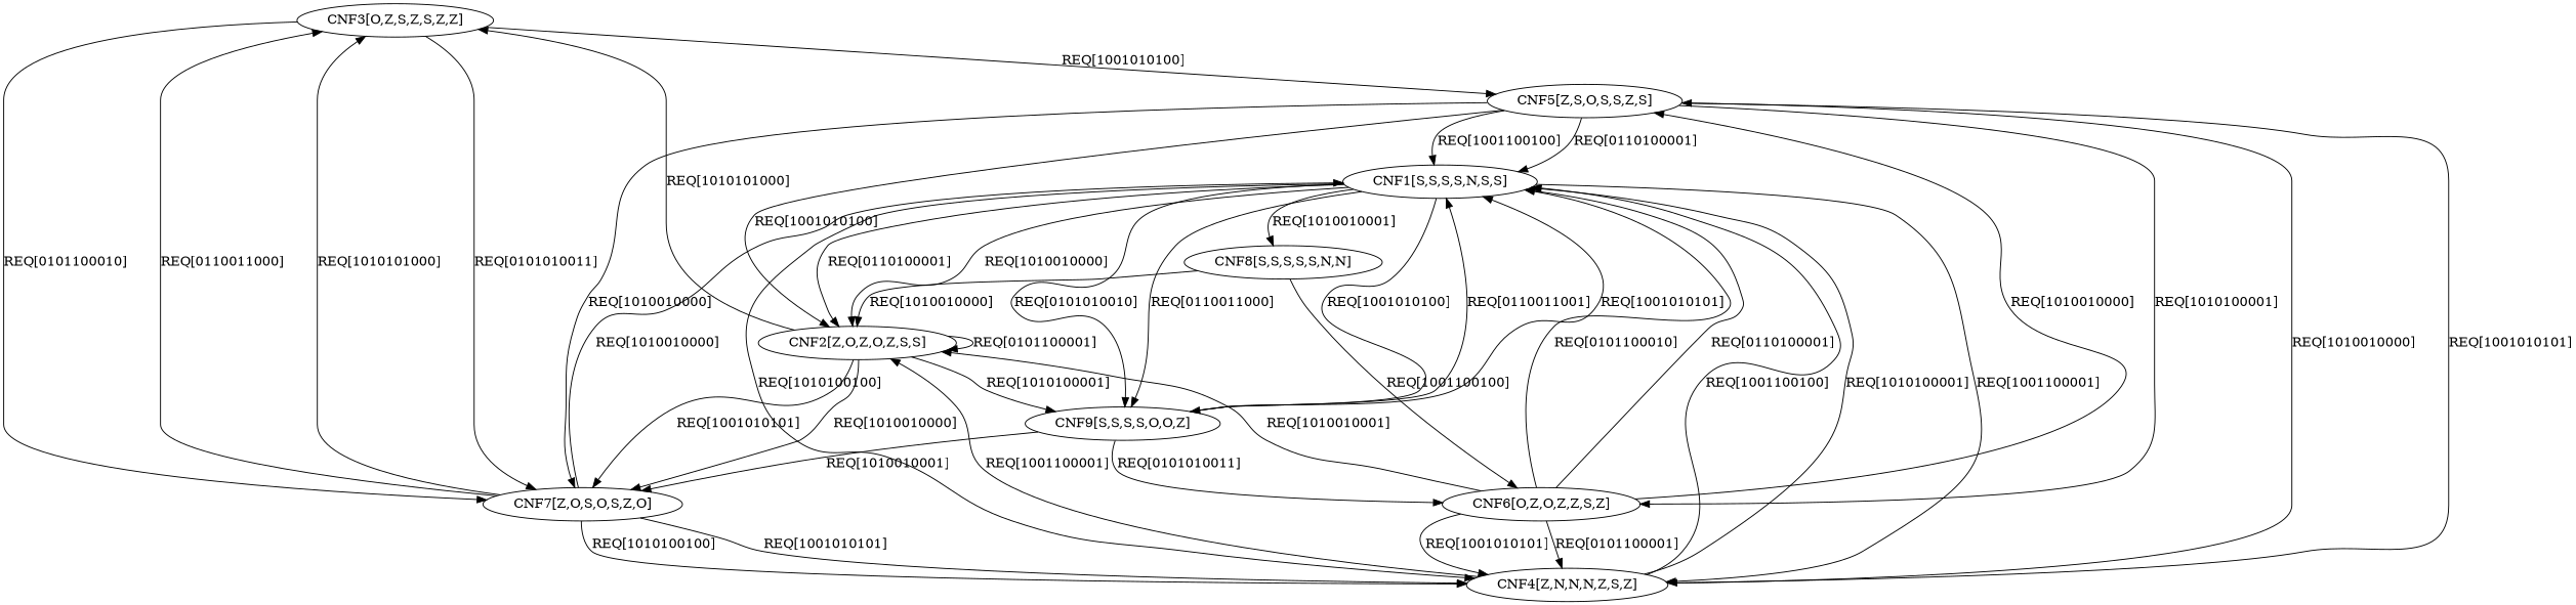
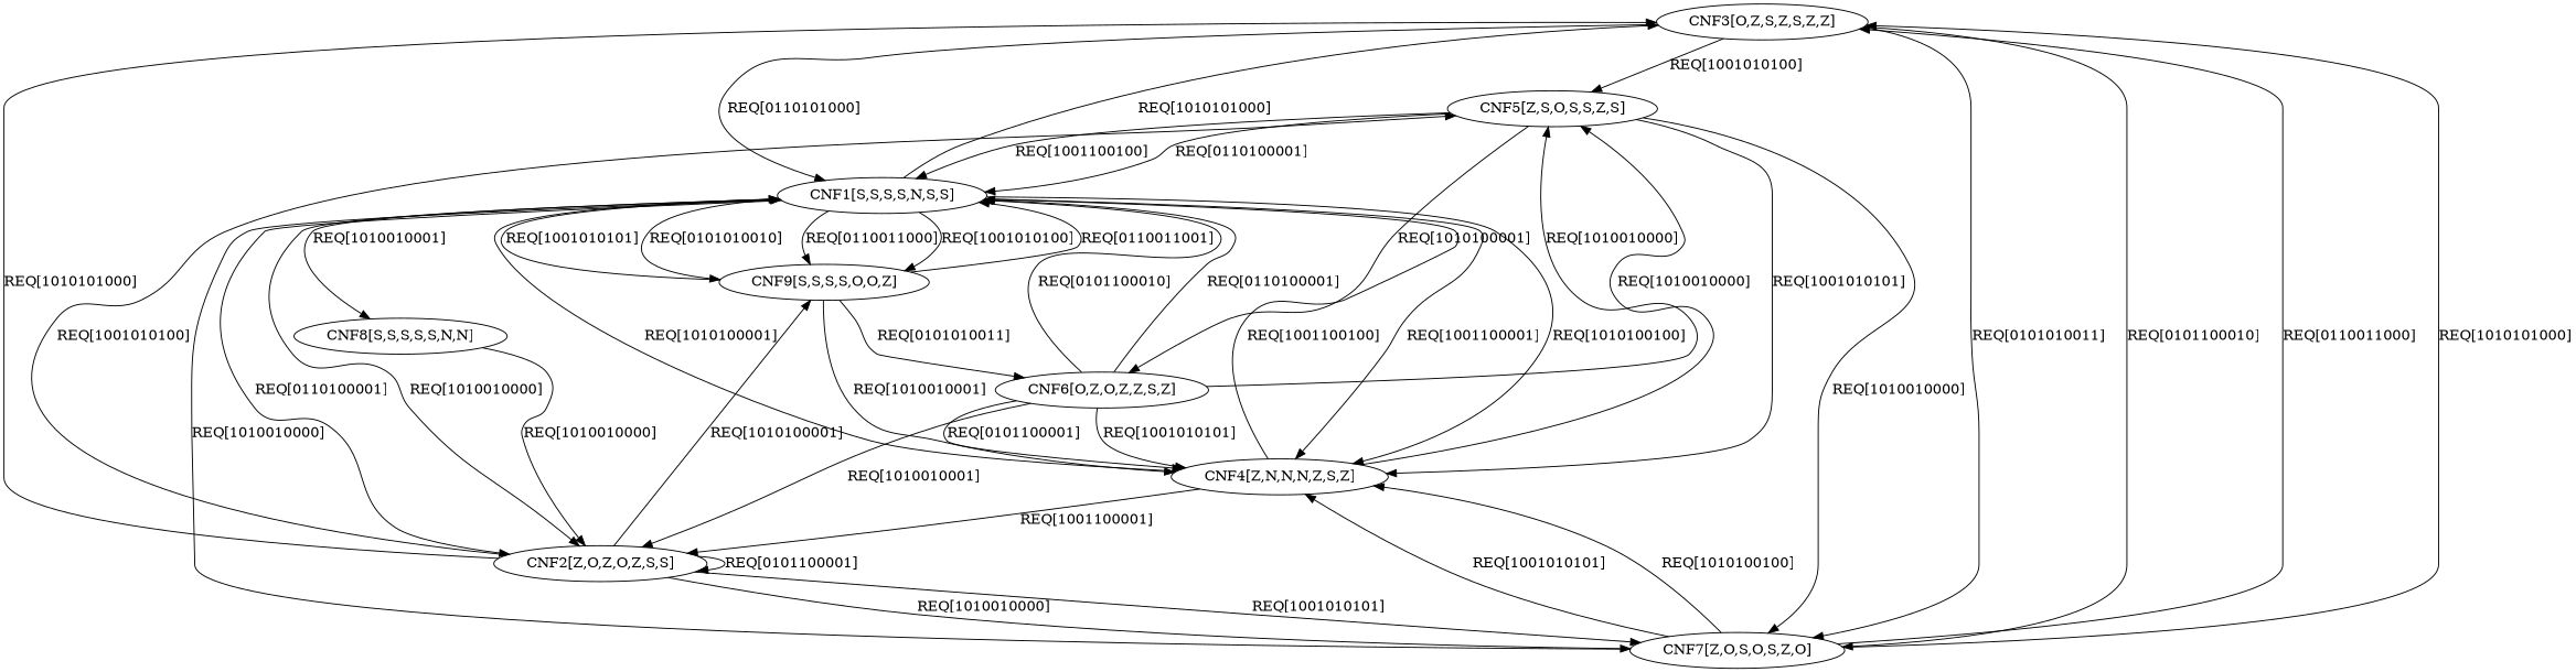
  digraph {
    n1 [label="CNF3[O,Z,S,Z,S,Z,Z]"]
    n2 [label="CNF5[Z,S,O,S,S,Z,S]"]
    n3 [label="CNF1[S,S,S,S,N,S,S]"]
    n4 [label="CNF7[Z,O,S,O,S,Z,O]"]
    n5 [label="CNF6[O,Z,O,Z,Z,S,Z]"]
    n6 [label="CNF2[Z,O,Z,O,Z,S,S]"]
    n7 [label="CNF4[Z,N,N,N,Z,S,Z]"]
    n8 [label="CNF8[S,S,S,S,S,N,N]"]
    n9 [label="CNF9[S,S,S,S,O,O,Z]"]
    n1 -> n2 [label="REQ[1001010100]"]
+   n1 -> n3 [label="REQ[0110101000]"]
    n1 -> n4 [label="REQ[0101010011]"]
    n1 -> n4 [label="REQ[0101100010]"]
    n2 -> n3 [label="REQ[0110100001]"]
    n2 -> n3 [label="REQ[1001100100]"]
    n2 -> n4 [label="REQ[1010010000]"]
    n2 -> n5 [label="REQ[1010100001]"]
-   n2 -> n6 [label="REQ[1001010100]"]
+   n6 -> n2 [label="REQ[1001010100]"]
    n2 -> n7 [label="REQ[1001010101]"]
+   n3 -> n1 [label="REQ[1010101000]"]
    n3 -> n6 [label="REQ[0110100001]"]
    n3 -> n6 [label="REQ[1010010000]"]
    n3 -> n7 [label="REQ[1001100001]"]
    n3 -> n7 [label="REQ[1010100100]"]
    n3 -> n8 [label="REQ[1010010001]"]
    n3 -> n9 [label="REQ[0101010010]"]
    n3 -> n9 [label="REQ[0110011000]"]
    n3 -> n9 [label="REQ[1001010100]"]
    n4 -> n1 [label="REQ[0110011000]"]
    n4 -> n1 [label="REQ[1010101000]"]
    n4 -> n3 [label="REQ[1010010000]"]
    n4 -> n7 [label="REQ[1001010101]"]
    n4 -> n7 [label="REQ[1010100100]"]
    n5 -> n2 [label="REQ[1010010000]"]
    n5 -> n3 [label="REQ[0101100010]"]
    n5 -> n3 [label="REQ[0110100001]"]
    n5 -> n6 [label="REQ[1010010001]"]
    n5 -> n7 [label="REQ[0101100001]"]
    n5 -> n7 [label="REQ[1001010101]"]
    n6 -> n1 [label="REQ[1010101000]"]
    n6 -> n4 [label="REQ[1001010101]"]
    n6 -> n4 [label="REQ[1010010000]"]
    n6 -> n6 [label="REQ[0101100001]"]
    n6 -> n9 [label="REQ[1010100001]"]
    n7 -> n2 [label="REQ[1010010000]"]
    n7 -> n3 [label="REQ[1001100100]"]
    n7 -> n3 [label="REQ[1010100001]"]
    n7 -> n6 [label="REQ[1001100001]"]
-   n8 -> n5 [label="REQ[1001100100]"]
    n8 -> n6 [label="REQ[1010010000]"]
    n9 -> n3 [label="REQ[0110011001]"]
    n9 -> n3 [label="REQ[1001010101]"]
-   n9 -> n4 [label="REQ[1010010001]"]
+   n9 -> n7 [label="REQ[1010010001]"]
    n9 -> n5 [label="REQ[0101010011]"]
  }
